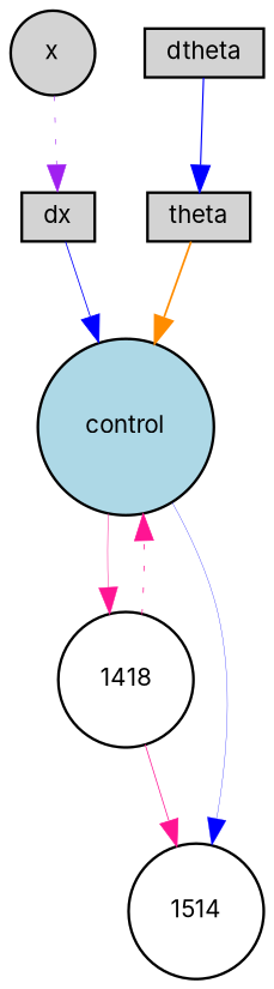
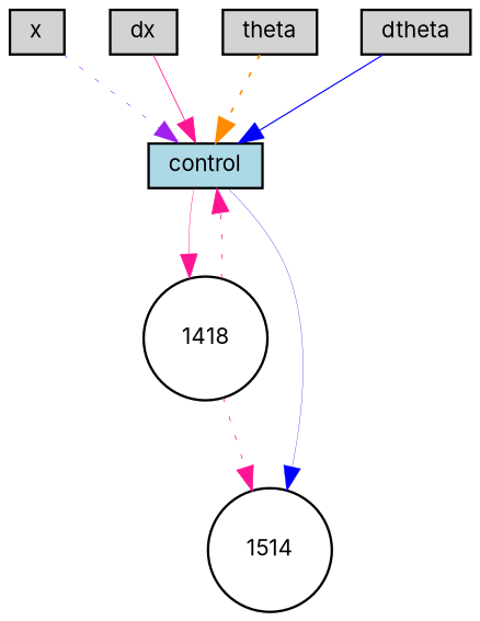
  digraph {
    fontname=Inter
    node [fillcolor=lightgray fontname=Inter fontsize=9 shape=box style=filled]
    edge [color=deeppink fontname=Inter style=solid]
-   x [height=0.2 shape=circle width=0.2]
-   control [fillcolor=lightblue height=0.2 shape=circle width=0.2]
+   x [height=0.2 width=0.2]
+   control [fillcolor=lightblue height=0.2 width=0.2]
    1418 [fillcolor=white height=0.2 shape=circle width=0.2]
    1514 [fillcolor=white height=0.2 shape=circle width=0.2]
    dx [height=0.2 width=0.2]
    theta [height=0.2 width=0.2]
    dtheta [height=0.2 width=0.2]
-   x -> dx [color=purple penwidth=0.2475929196450529 style=dotted]
+   x -> control [color=purple penwidth=0.2475929196450529 style=dotted]
    control -> 1418 [penwidth=0.1954495511338667]
    control -> 1514 [color=blue penwidth=0.1237994342695616]
    1418 -> control [penwidth=0.31584103343674896 style=dotted]
-   1418 -> 1514 [penwidth=0.31160649068458357]
-   dx -> control [color=blue penwidth=0.35480693209606295]
-   theta -> control [color=darkorange penwidth=0.7347684002137179]
-   dtheta -> theta [color=blue penwidth=0.49682831073140843]
+   1418 -> 1514 [penwidth=0.31160649068458357 style=dotted]
+   dx -> control [penwidth=0.35480693209606295]
+   theta -> control [color=darkorange penwidth=0.7347684002137179 style=dotted]
+   dtheta -> control [color=blue penwidth=0.49682831073140843]
  }
